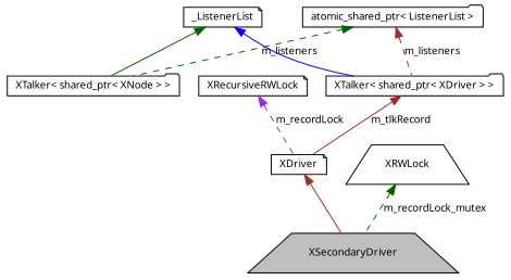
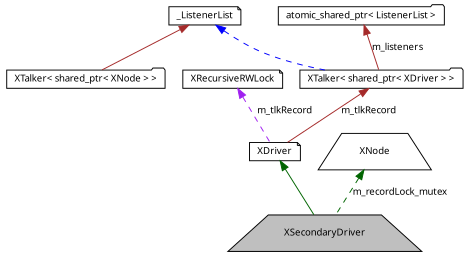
  digraph {
    node [color=black fillcolor=white fontname="FreeSans.ttf" fontsize=10 shape=note style=filled]
    edge [color=brown dir=back fontname="FreeSans.ttf" fontsize=10 labelfontname="FreeSans.ttf" labelfontsize=10 style=solid]
    n1 [fillcolor=grey75 fontcolor=black height=0.2 label=XSecondaryDriver shape=trapezium width=0.4]
    n2 [height=0.2 label=XDriver width=0.4]
    n3 [height=0.2 label="XTalker\< shared_ptr\< XNode \> \>" shape=folder width=0.4]
    n4 [height=0.2 label=_ListenerList width=0.4]
    n5 [height=0.2 label="XTalker\< shared_ptr\< XDriver \> \>" shape=folder width=0.4]
    n6 [height=0.2 label="atomic_shared_ptr\< ListenerList \>" shape=folder width=0.4]
    n7 [height=0.2 label=XRecursiveRWLock width=0.4]
-   n8 [height=0.2 label=XRWLock shape=trapezium width=0.4]
-   n2 -> n1
-   n4 -> n3 [color=darkgreen]
-   n4 -> n5 [color=blue]
+   n8 [height=0.2 label=XNode shape=trapezium width=0.4]
+   n2 -> n1 [color=darkgreen]
+   n4 -> n3
+   n4 -> n5 [color=blue style=dashed]
    n5 -> n2 [label=m_tlkRecord]
-   n6 -> n3 [color=darkgreen label=m_listeners style=dashed]
-   n6 -> n5 [label=m_listeners style=dashed]
-   n7 -> n2 [color=purple label=m_recordLock style=dashed]
+   n6 -> n5 [label=m_listeners]
+   n7 -> n2 [color=purple label=m_tlkRecord style=dashed]
    n8 -> n1 [color=darkgreen label=m_recordLock_mutex style=dashed]
  }
